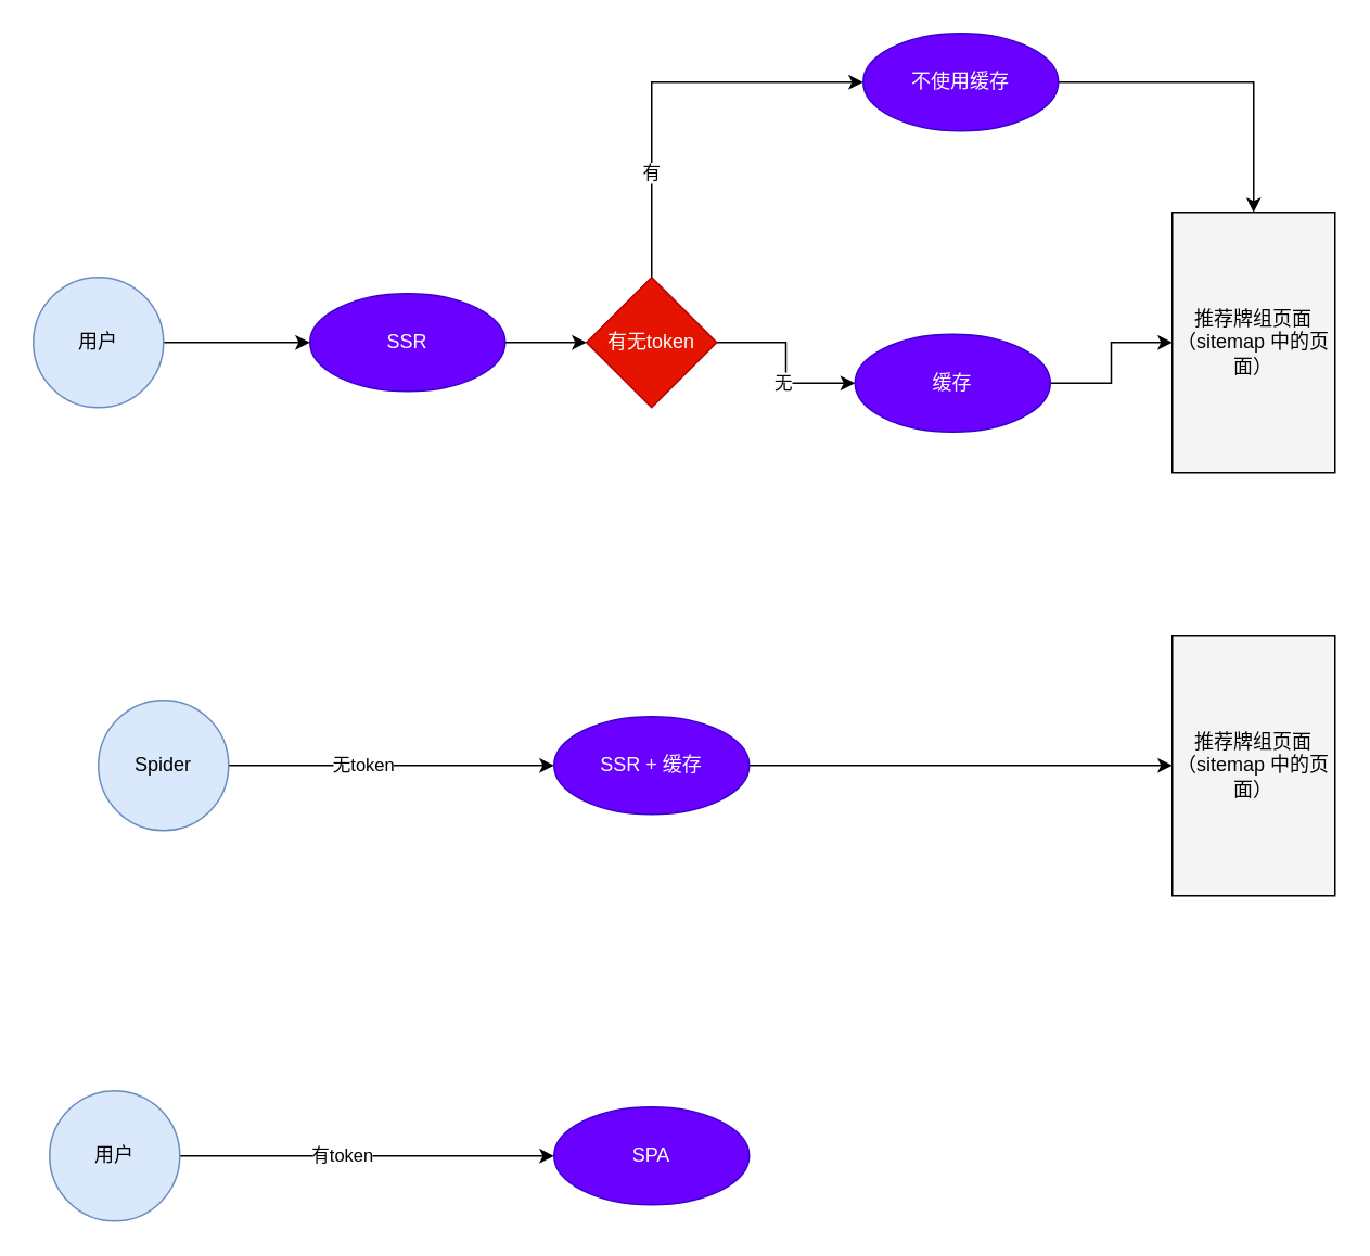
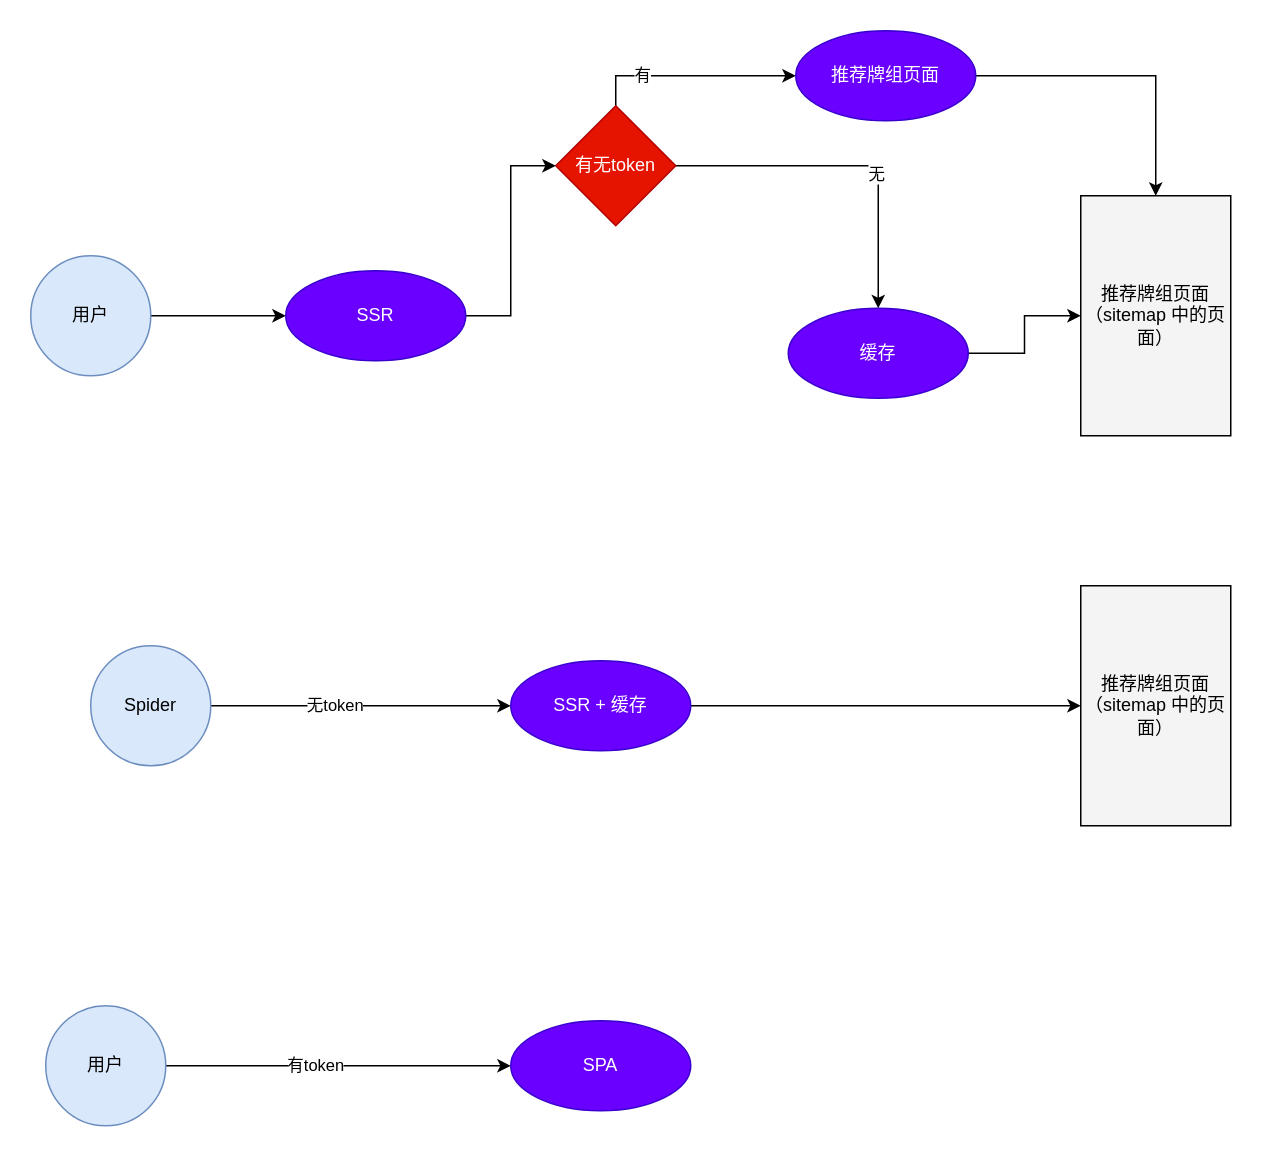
  <mxCell id="0" />
  <mxCell id="1" parent="0" />
  <mxCell id="2" value="" style="edgeStyle=orthogonalEdgeStyle;rounded=0;orthogonalLoop=1;jettySize=auto;html=1;entryX=0;entryY=0.5;entryDx=0;entryDy=0;" edge="1" parent="1" source="3" target="18"><mxGeometry relative="1" as="geometry" /></mxCell>
  <mxCell id="3" value="用户" style="ellipse;whiteSpace=wrap;html=1;aspect=fixed;fillColor=#dae8fc;strokeColor=#6c8ebf;" vertex="1" parent="1"><mxGeometry x="20" y="170" width="80" height="80" as="geometry" /></mxCell>
  <mxCell id="4" value="" style="edgeStyle=orthogonalEdgeStyle;rounded=0;orthogonalLoop=1;jettySize=auto;html=1;" edge="1" parent="1" source="6" target="22"><mxGeometry relative="1" as="geometry" /></mxCell>
  <mxCell id="5" value="无token" style="edgeLabel;html=1;align=center;verticalAlign=middle;resizable=0;points=[];" vertex="1" connectable="0" parent="4"><mxGeometry x="-0.182" y="1" relative="1" as="geometry"><mxPoint as="offset" /></mxGeometry></mxCell>
  <mxCell id="6" value="Spider" style="ellipse;whiteSpace=wrap;html=1;aspect=fixed;fillColor=#dae8fc;strokeColor=#6c8ebf;" vertex="1" parent="1"><mxGeometry x="60" y="430" width="80" height="80" as="geometry" /></mxCell>
  <mxCell id="7" value="推荐牌组页面&lt;br&gt;（sitemap 中的页面）" style="rounded=0;whiteSpace=wrap;html=1;fillColor=#F4F4F4;" vertex="1" parent="1"><mxGeometry x="720" y="130" width="100" height="160" as="geometry" /></mxCell>
  <mxCell id="8" value="" style="edgeStyle=orthogonalEdgeStyle;rounded=0;orthogonalLoop=1;jettySize=auto;html=1;" edge="1" parent="1" source="10" target="23"><mxGeometry relative="1" as="geometry" /></mxCell>
  <mxCell id="9" value="有token" style="edgeLabel;html=1;align=center;verticalAlign=middle;resizable=0;points=[];" vertex="1" connectable="0" parent="8"><mxGeometry x="-0.142" y="1" relative="1" as="geometry"><mxPoint as="offset" /></mxGeometry></mxCell>
  <mxCell id="10" value="用户" style="ellipse;whiteSpace=wrap;html=1;aspect=fixed;fillColor=#dae8fc;strokeColor=#6c8ebf;" vertex="1" parent="1"><mxGeometry x="30" y="670" width="80" height="80" as="geometry" /></mxCell>
  <mxCell id="11" value="推荐牌组页面&lt;br&gt;（sitemap 中的页面）" style="rounded=0;whiteSpace=wrap;html=1;fillColor=#F4F4F4;" vertex="1" parent="1"><mxGeometry x="720" y="390" width="100" height="160" as="geometry" /></mxCell>
  <mxCell id="12" value="" style="edgeStyle=orthogonalEdgeStyle;rounded=0;orthogonalLoop=1;jettySize=auto;html=1;entryX=0;entryY=0.5;entryDx=0;entryDy=0;exitX=0.5;exitY=0;exitDx=0;exitDy=0;" edge="1" parent="1" source="16" target="20"><mxGeometry relative="1" as="geometry" /></mxCell>
  <mxCell id="13" value="有" style="edgeLabel;html=1;align=center;verticalAlign=middle;resizable=0;points=[];" vertex="1" connectable="0" parent="12"><mxGeometry x="-0.478" y="1" relative="1" as="geometry"><mxPoint as="offset" /></mxGeometry></mxCell>
  <mxCell id="14" value="" style="edgeStyle=orthogonalEdgeStyle;rounded=0;orthogonalLoop=1;jettySize=auto;html=1;" edge="1" parent="1" source="16" target="25"><mxGeometry relative="1" as="geometry" /></mxCell>
  <mxCell id="15" value="无" style="edgeLabel;html=1;align=center;verticalAlign=middle;resizable=0;points=[];" vertex="1" connectable="0" parent="14"><mxGeometry x="0.216" y="-2" relative="1" as="geometry"><mxPoint as="offset" /></mxGeometry></mxCell>
- <mxCell id="16" value="有无token" style="rhombus;whiteSpace=wrap;html=1;fillColor=#e51400;strokeColor=#B20000;fontColor=#ffffff;" vertex="1" parent="1"><mxGeometry x="360" y="170" width="80" height="80" as="geometry" /></mxCell>
+ <mxCell id="16" value="有无token" style="rhombus;whiteSpace=wrap;html=1;fillColor=#e51400;strokeColor=#B20000;fontColor=#ffffff;" vertex="1" parent="1"><mxGeometry x="370" y="70" width="80" height="80" as="geometry" /></mxCell>
  <mxCell id="17" style="edgeStyle=orthogonalEdgeStyle;rounded=0;orthogonalLoop=1;jettySize=auto;html=1;entryX=0;entryY=0.5;entryDx=0;entryDy=0;" edge="1" parent="1" source="18" target="16"><mxGeometry relative="1" as="geometry" /></mxCell>
  <mxCell id="18" value="SSR" style="ellipse;whiteSpace=wrap;html=1;fillColor=#6a00ff;strokeColor=#3700CC;fontColor=#ffffff;" vertex="1" parent="1"><mxGeometry x="190" y="180" width="120" height="60" as="geometry" /></mxCell>
  <mxCell id="19" style="edgeStyle=orthogonalEdgeStyle;rounded=0;orthogonalLoop=1;jettySize=auto;html=1;entryX=0.5;entryY=0;entryDx=0;entryDy=0;" edge="1" parent="1" source="20" target="7"><mxGeometry relative="1" as="geometry" /></mxCell>
- <mxCell id="20" value="不使用缓存" style="ellipse;whiteSpace=wrap;html=1;fillColor=#6a00ff;strokeColor=#3700CC;fontColor=#ffffff;" vertex="1" parent="1"><mxGeometry x="530" y="20" width="120" height="60" as="geometry" /></mxCell>
+ <mxCell id="20" value="推荐牌组页面" style="ellipse;whiteSpace=wrap;html=1;fillColor=#6a00ff;strokeColor=#3700CC;fontColor=#ffffff;" vertex="1" parent="1"><mxGeometry x="530" y="20" width="120" height="60" as="geometry" /></mxCell>
  <mxCell id="21" style="edgeStyle=orthogonalEdgeStyle;rounded=0;orthogonalLoop=1;jettySize=auto;html=1;entryX=0;entryY=0.5;entryDx=0;entryDy=0;" edge="1" parent="1" source="22" target="11"><mxGeometry relative="1" as="geometry" /></mxCell>
  <mxCell id="22" value="SSR + 缓存" style="ellipse;whiteSpace=wrap;html=1;fillColor=#6a00ff;strokeColor=#3700CC;fontColor=#ffffff;" vertex="1" parent="1"><mxGeometry x="340" y="440" width="120" height="60" as="geometry" /></mxCell>
  <mxCell id="23" value="SPA" style="ellipse;whiteSpace=wrap;html=1;fillColor=#6a00ff;strokeColor=#3700CC;fontColor=#ffffff;" vertex="1" parent="1"><mxGeometry x="340" y="680" width="120" height="60" as="geometry" /></mxCell>
  <mxCell id="24" style="edgeStyle=orthogonalEdgeStyle;rounded=0;orthogonalLoop=1;jettySize=auto;html=1;" edge="1" parent="1" source="25" target="7"><mxGeometry relative="1" as="geometry" /></mxCell>
  <mxCell id="25" value="缓存" style="ellipse;whiteSpace=wrap;html=1;fillColor=#6a00ff;strokeColor=#3700CC;fontColor=#ffffff;" vertex="1" parent="1"><mxGeometry x="525" y="205" width="120" height="60" as="geometry" /></mxCell>
